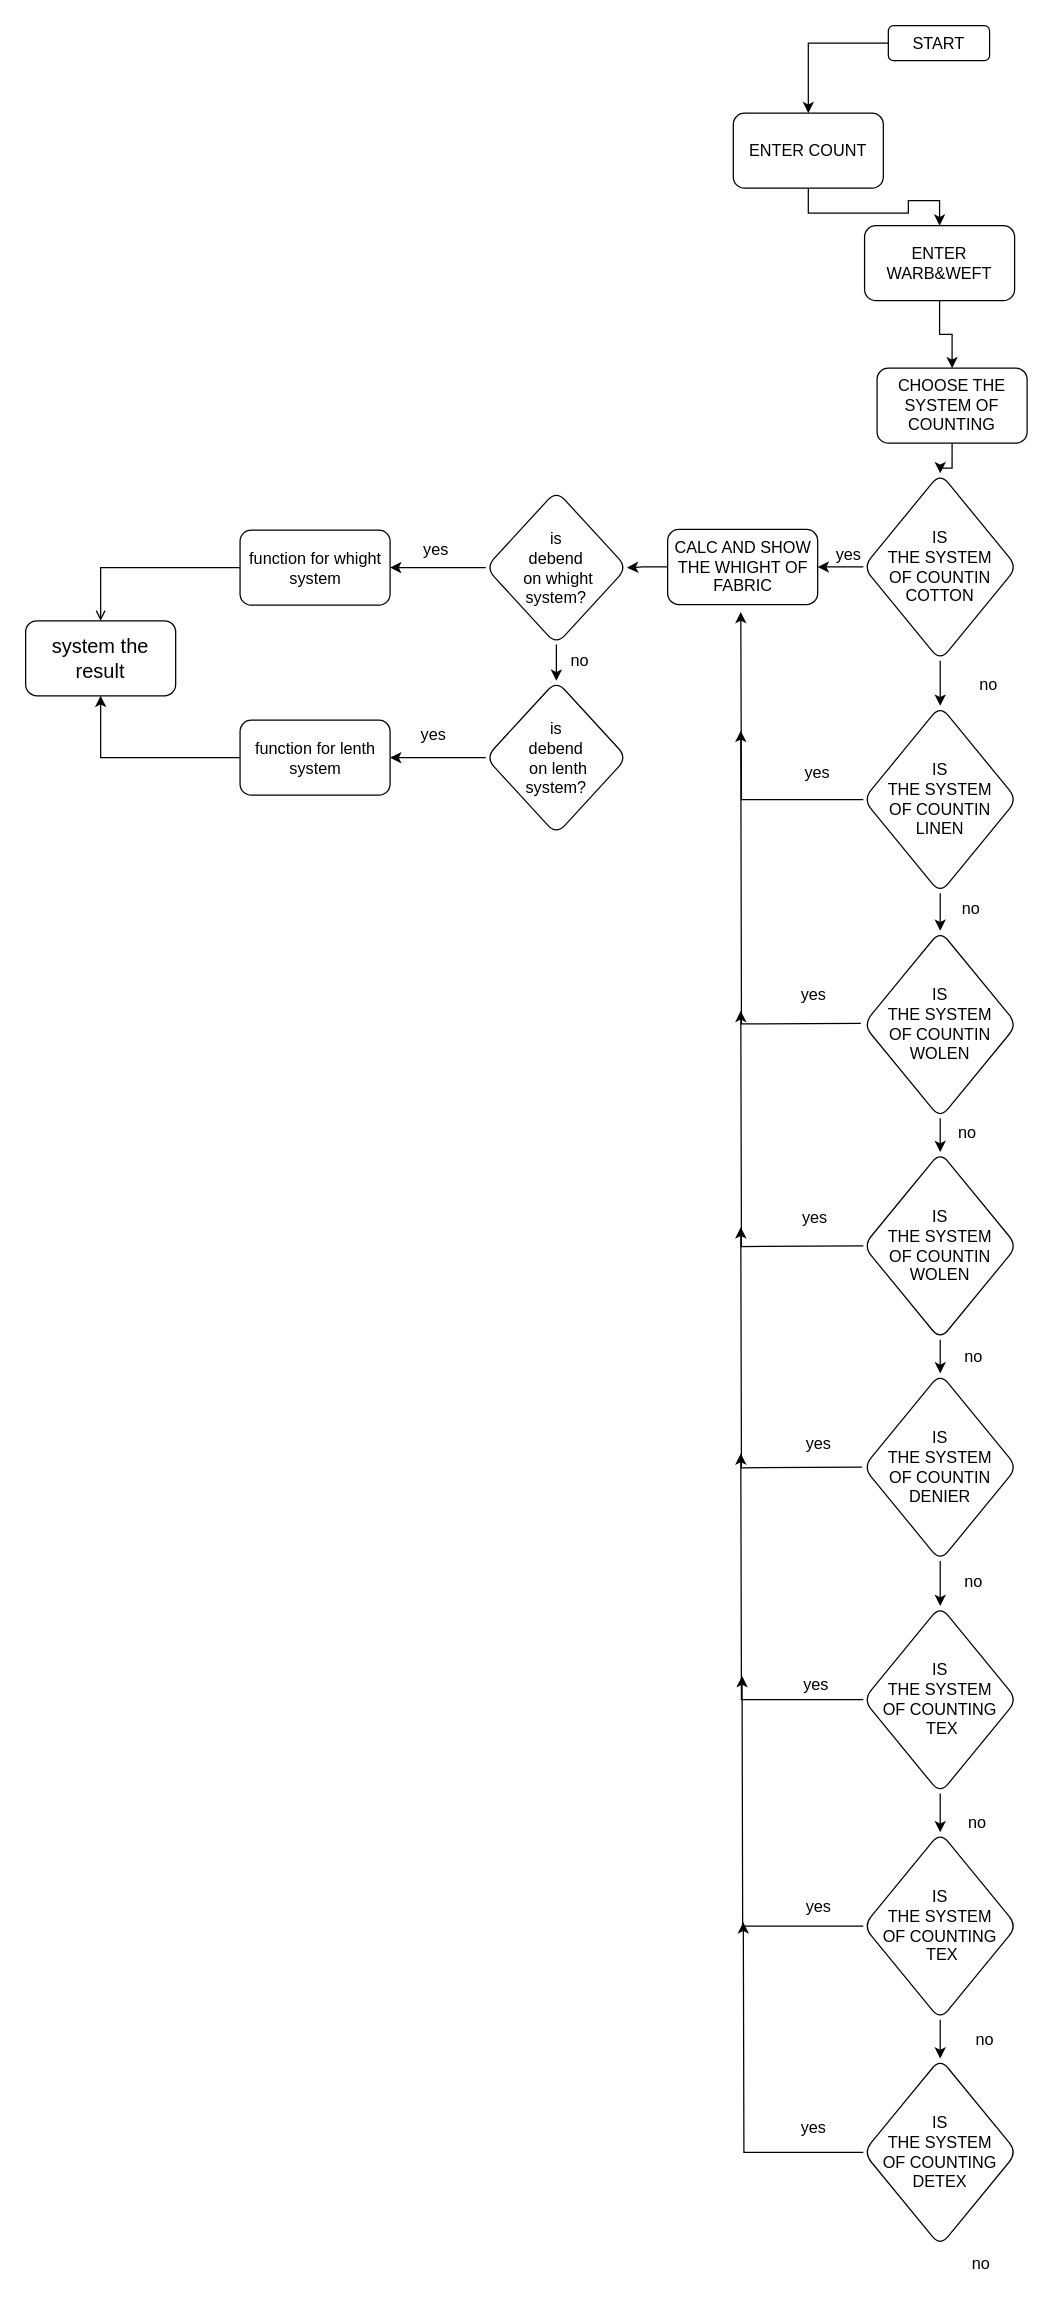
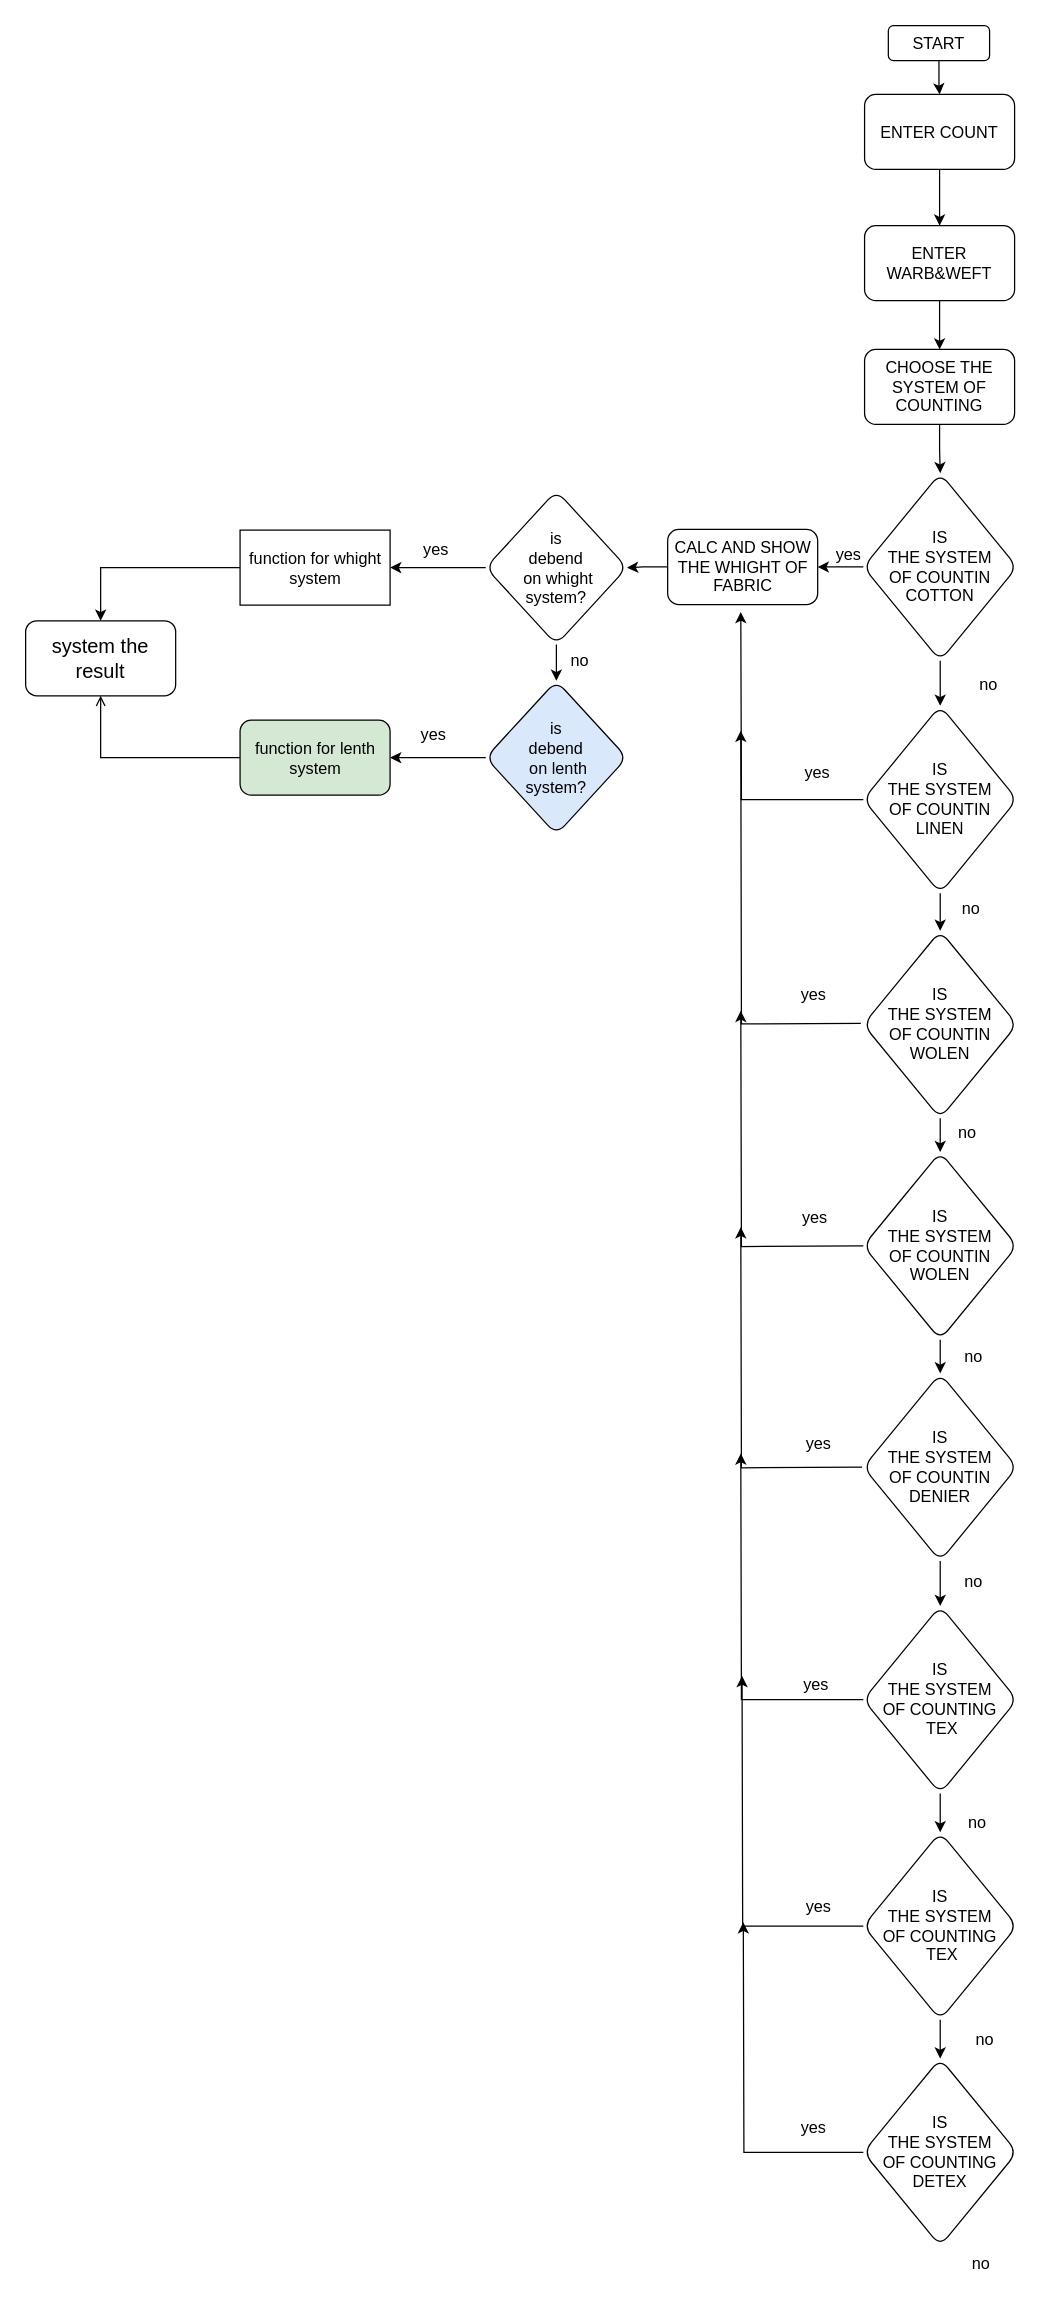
  <mxCell id="0" />
  <mxCell id="1" parent="0" />
  <mxCell id="2" value="" style="edgeStyle=orthogonalEdgeStyle;rounded=0;orthogonalLoop=1;jettySize=auto;html=1;fontSize=13;" edge="1" parent="1" source="3" target="5"><mxGeometry relative="1" as="geometry" /></mxCell>
  <mxCell id="3" value="&lt;font style=&quot;font-size: 13px;&quot;&gt;START&lt;/font&gt;" style="rounded=1;whiteSpace=wrap;html=1;" vertex="1" parent="1"><mxGeometry x="710" y="20" width="81" height="28" as="geometry" /></mxCell>
  <mxCell id="4" value="" style="edgeStyle=orthogonalEdgeStyle;rounded=0;orthogonalLoop=1;jettySize=auto;html=1;fontSize=13;" edge="1" parent="1" source="5" target="7"><mxGeometry relative="1" as="geometry" /></mxCell>
- <mxCell id="5" value="ENTER COUNT" style="rounded=1;whiteSpace=wrap;html=1;fontSize=13;" vertex="1" parent="1"><mxGeometry x="586" y="90" width="120" height="60" as="geometry" /></mxCell>
+ <mxCell id="5" value="ENTER COUNT" style="rounded=1;whiteSpace=wrap;html=1;fontSize=13;" vertex="1" parent="1"><mxGeometry x="691" y="75" width="120" height="60" as="geometry" /></mxCell>
  <mxCell id="6" value="" style="edgeStyle=orthogonalEdgeStyle;rounded=0;orthogonalLoop=1;jettySize=auto;html=1;fontSize=13;" edge="1" parent="1" source="7" target="9"><mxGeometry relative="1" as="geometry" /></mxCell>
  <mxCell id="7" value="ENTER WARB&amp;amp;WEFT" style="whiteSpace=wrap;html=1;fontSize=13;rounded=1;" vertex="1" parent="1"><mxGeometry x="691" y="180" width="120" height="60" as="geometry" /></mxCell>
  <mxCell id="8" value="" style="edgeStyle=orthogonalEdgeStyle;rounded=0;orthogonalLoop=1;jettySize=auto;html=1;fontSize=13;" edge="1" parent="1" source="9" target="12"><mxGeometry relative="1" as="geometry" /></mxCell>
- <mxCell id="9" value="CHOOSE THE SYSTEM OF COUNTING" style="whiteSpace=wrap;html=1;fontSize=13;rounded=1;" vertex="1" parent="1"><mxGeometry x="701" y="294" width="120" height="60" as="geometry" /></mxCell>
+ <mxCell id="9" value="CHOOSE THE SYSTEM OF COUNTING" style="whiteSpace=wrap;html=1;fontSize=13;rounded=1;" vertex="1" parent="1"><mxGeometry x="691" y="279" width="120" height="60" as="geometry" /></mxCell>
  <mxCell id="10" value="" style="edgeStyle=orthogonalEdgeStyle;rounded=0;orthogonalLoop=1;jettySize=auto;html=1;fontSize=13;" edge="1" parent="1" source="12" target="14"><mxGeometry relative="1" as="geometry" /></mxCell>
  <mxCell id="11" value="" style="edgeStyle=orthogonalEdgeStyle;rounded=0;orthogonalLoop=1;jettySize=auto;html=1;fontSize=13;" edge="1" parent="1" source="12" target="17"><mxGeometry relative="1" as="geometry" /></mxCell>
  <mxCell id="12" value="IS &lt;br&gt;THE SYSTEM &lt;br&gt;OF COUNTIN COTTON" style="rhombus;whiteSpace=wrap;html=1;fontSize=13;rounded=1;" vertex="1" parent="1"><mxGeometry x="690" y="378" width="123" height="150" as="geometry" /></mxCell>
  <mxCell id="13" value="" style="edgeStyle=orthogonalEdgeStyle;rounded=0;orthogonalLoop=1;jettySize=auto;html=1;fontSize=13;" edge="1" parent="1" source="14" target="37"><mxGeometry relative="1" as="geometry" /></mxCell>
  <mxCell id="14" value="CALC AND SHOW THE WHIGHT OF FABRIC" style="whiteSpace=wrap;html=1;fontSize=13;rounded=1;" vertex="1" parent="1"><mxGeometry x="533.5" y="423" width="120" height="60" as="geometry" /></mxCell>
  <mxCell id="15" style="edgeStyle=orthogonalEdgeStyle;rounded=0;orthogonalLoop=1;jettySize=auto;html=1;fontSize=13;" edge="1" parent="1" source="17"><mxGeometry relative="1" as="geometry"><mxPoint x="592" y="489" as="targetPoint" /></mxGeometry></mxCell>
  <mxCell id="16" value="" style="edgeStyle=orthogonalEdgeStyle;rounded=0;orthogonalLoop=1;jettySize=auto;html=1;fontSize=13;" edge="1" parent="1" source="17" target="20"><mxGeometry relative="1" as="geometry" /></mxCell>
  <mxCell id="17" value="IS &lt;br&gt;THE SYSTEM &lt;br&gt;OF COUNTIN LINEN" style="rhombus;whiteSpace=wrap;html=1;fontSize=13;rounded=1;" vertex="1" parent="1"><mxGeometry x="690" y="564" width="123" height="150" as="geometry" /></mxCell>
  <mxCell id="18" style="edgeStyle=orthogonalEdgeStyle;rounded=0;orthogonalLoop=1;jettySize=auto;html=1;fontSize=13;" edge="1" parent="1"><mxGeometry relative="1" as="geometry"><mxPoint x="592" y="584" as="targetPoint" /><mxPoint x="688" y="818" as="sourcePoint" /></mxGeometry></mxCell>
  <mxCell id="19" value="" style="edgeStyle=orthogonalEdgeStyle;rounded=0;orthogonalLoop=1;jettySize=auto;html=1;fontSize=13;" edge="1" parent="1" source="20" target="23"><mxGeometry relative="1" as="geometry" /></mxCell>
  <mxCell id="20" value="IS &lt;br&gt;THE SYSTEM &lt;br&gt;OF COUNTIN WOLEN" style="rhombus;whiteSpace=wrap;html=1;fontSize=13;rounded=1;" vertex="1" parent="1"><mxGeometry x="690" y="744" width="123" height="150" as="geometry" /></mxCell>
  <mxCell id="21" style="edgeStyle=orthogonalEdgeStyle;rounded=0;orthogonalLoop=1;jettySize=auto;html=1;fontSize=13;" edge="1" parent="1"><mxGeometry relative="1" as="geometry"><mxPoint x="592" y="808" as="targetPoint" /><mxPoint x="690" y="996" as="sourcePoint" /></mxGeometry></mxCell>
  <mxCell id="22" value="" style="edgeStyle=orthogonalEdgeStyle;rounded=0;orthogonalLoop=1;jettySize=auto;html=1;fontSize=13;" edge="1" parent="1" source="23" target="26"><mxGeometry relative="1" as="geometry" /></mxCell>
  <mxCell id="23" value="IS &lt;br&gt;THE SYSTEM &lt;br&gt;OF COUNTIN WOLEN" style="rhombus;whiteSpace=wrap;html=1;fontSize=13;rounded=1;" vertex="1" parent="1"><mxGeometry x="690" y="921" width="123" height="150" as="geometry" /></mxCell>
  <mxCell id="24" style="edgeStyle=orthogonalEdgeStyle;rounded=0;orthogonalLoop=1;jettySize=auto;html=1;fontSize=13;" edge="1" parent="1"><mxGeometry relative="1" as="geometry"><mxPoint x="592" y="981" as="targetPoint" /><mxPoint x="689" y="1173" as="sourcePoint" /></mxGeometry></mxCell>
  <mxCell id="25" value="" style="edgeStyle=orthogonalEdgeStyle;rounded=0;orthogonalLoop=1;jettySize=auto;html=1;fontSize=13;" edge="1" parent="1" source="26" target="29"><mxGeometry relative="1" as="geometry" /></mxCell>
  <mxCell id="26" value="IS &lt;br&gt;THE SYSTEM &lt;br&gt;OF COUNTIN DENIER" style="rhombus;whiteSpace=wrap;html=1;fontSize=13;rounded=1;" vertex="1" parent="1"><mxGeometry x="690" y="1098" width="123" height="150" as="geometry" /></mxCell>
  <mxCell id="27" style="edgeStyle=orthogonalEdgeStyle;rounded=0;orthogonalLoop=1;jettySize=auto;html=1;fontSize=13;" edge="1" parent="1" source="29"><mxGeometry relative="1" as="geometry"><mxPoint x="592" y="1162" as="targetPoint" /></mxGeometry></mxCell>
  <mxCell id="28" value="" style="edgeStyle=orthogonalEdgeStyle;rounded=0;orthogonalLoop=1;jettySize=auto;html=1;fontSize=13;" edge="1" parent="1" source="29" target="32"><mxGeometry relative="1" as="geometry" /></mxCell>
  <mxCell id="29" value="IS &lt;br&gt;THE SYSTEM &lt;br&gt;OF COUNTING&lt;br&gt;&amp;nbsp;TEX" style="rhombus;whiteSpace=wrap;html=1;fontSize=13;rounded=1;" vertex="1" parent="1"><mxGeometry x="690" y="1284" width="123" height="150" as="geometry" /></mxCell>
  <mxCell id="30" style="edgeStyle=orthogonalEdgeStyle;rounded=0;orthogonalLoop=1;jettySize=auto;html=1;fontSize=13;" edge="1" parent="1" source="32"><mxGeometry relative="1" as="geometry"><mxPoint x="593" y="1340" as="targetPoint" /></mxGeometry></mxCell>
  <mxCell id="31" value="" style="edgeStyle=orthogonalEdgeStyle;rounded=0;orthogonalLoop=1;jettySize=auto;html=1;fontSize=13;" edge="1" parent="1" source="32" target="34"><mxGeometry relative="1" as="geometry" /></mxCell>
  <mxCell id="32" value="IS &lt;br&gt;THE SYSTEM &lt;br&gt;OF COUNTING&lt;br&gt;&amp;nbsp;TEX" style="rhombus;whiteSpace=wrap;html=1;fontSize=13;rounded=1;" vertex="1" parent="1"><mxGeometry x="690" y="1465" width="123" height="150" as="geometry" /></mxCell>
  <mxCell id="33" style="edgeStyle=orthogonalEdgeStyle;rounded=0;orthogonalLoop=1;jettySize=auto;html=1;fontSize=13;" edge="1" parent="1" source="34"><mxGeometry relative="1" as="geometry"><mxPoint x="594" y="1537" as="targetPoint" /></mxGeometry></mxCell>
  <mxCell id="34" value="IS &lt;br&gt;THE SYSTEM &lt;br&gt;OF COUNTING&lt;br&gt;DETEX" style="rhombus;whiteSpace=wrap;html=1;fontSize=13;rounded=1;" vertex="1" parent="1"><mxGeometry x="690" y="1646" width="123" height="150" as="geometry" /></mxCell>
  <mxCell id="35" value="" style="edgeStyle=orthogonalEdgeStyle;rounded=0;orthogonalLoop=1;jettySize=auto;html=1;fontSize=13;" edge="1" parent="1" source="37" target="39"><mxGeometry relative="1" as="geometry" /></mxCell>
  <mxCell id="36" value="" style="edgeStyle=orthogonalEdgeStyle;rounded=0;orthogonalLoop=1;jettySize=auto;html=1;fontSize=13;" edge="1" parent="1" source="37" target="41"><mxGeometry relative="1" as="geometry" /></mxCell>
  <mxCell id="37" value="is &lt;br&gt;debend&lt;br&gt;&amp;nbsp;on whight &lt;br&gt;system?" style="rhombus;whiteSpace=wrap;html=1;fontSize=13;rounded=1;" vertex="1" parent="1"><mxGeometry x="388" y="392" width="113" height="123" as="geometry" /></mxCell>
  <mxCell id="38" value="" style="edgeStyle=orthogonalEdgeStyle;rounded=0;orthogonalLoop=1;jettySize=auto;html=1;fontSize=13;" edge="1" parent="1" source="39" target="43"><mxGeometry relative="1" as="geometry" /></mxCell>
- <mxCell id="39" value="is &lt;br&gt;debend&lt;br&gt;&amp;nbsp;on lenth&lt;br&gt;system?" style="rhombus;whiteSpace=wrap;html=1;fontSize=13;rounded=1;" vertex="1" parent="1"><mxGeometry x="388" y="544" width="113" height="123" as="geometry" /></mxCell>
- <mxCell id="40" value="" style="edgeStyle=orthogonalEdgeStyle;rounded=0;orthogonalLoop=1;jettySize=auto;html=1;fontSize=13;endArrow=open;" edge="1" parent="1" source="41" target="63"><mxGeometry relative="1" as="geometry" /></mxCell>
- <mxCell id="41" value="function for whight system" style="whiteSpace=wrap;html=1;fontSize=13;rounded=1;" vertex="1" parent="1"><mxGeometry x="191.5" y="423.5" width="120" height="60" as="geometry" /></mxCell>
- <mxCell id="42" style="edgeStyle=orthogonalEdgeStyle;rounded=0;orthogonalLoop=1;jettySize=auto;html=1;fontSize=13;" edge="1" parent="1" source="43" target="63"><mxGeometry relative="1" as="geometry" /></mxCell>
- <mxCell id="43" value="function for lenth system" style="whiteSpace=wrap;html=1;fontSize=13;rounded=1;" vertex="1" parent="1"><mxGeometry x="191.5" y="575.5" width="120" height="60" as="geometry" /></mxCell>
+ <mxCell id="39" value="is &lt;br&gt;debend&lt;br&gt;&amp;nbsp;on lenth&lt;br&gt;system?" style="rhombus;whiteSpace=wrap;html=1;fontSize=13;rounded=1;fillColor=#dae8fc;" vertex="1" parent="1"><mxGeometry x="388" y="544" width="113" height="123" as="geometry" /></mxCell>
+ <mxCell id="40" value="" style="edgeStyle=orthogonalEdgeStyle;rounded=0;orthogonalLoop=1;jettySize=auto;html=1;fontSize=13;" edge="1" parent="1" source="41" target="63"><mxGeometry relative="1" as="geometry" /></mxCell>
+ <mxCell id="41" value="function for whight system" style="whiteSpace=wrap;html=1;fontSize=13;rounded=0;" vertex="1" parent="1"><mxGeometry x="191.5" y="423.5" width="120" height="60" as="geometry" /></mxCell>
+ <mxCell id="42" style="edgeStyle=orthogonalEdgeStyle;rounded=0;orthogonalLoop=1;jettySize=auto;html=1;fontSize=13;endArrow=open;" edge="1" parent="1" source="43" target="63"><mxGeometry relative="1" as="geometry" /></mxCell>
+ <mxCell id="43" value="function for lenth system" style="whiteSpace=wrap;html=1;fontSize=13;rounded=1;fillColor=#d5e8d4;" vertex="1" parent="1"><mxGeometry x="191.5" y="575.5" width="120" height="60" as="geometry" /></mxCell>
  <mxCell id="44" value="yes" style="text;html=1;align=center;verticalAlign=middle;resizable=0;points=[];autosize=1;strokeColor=none;fillColor=none;fontSize=13;" vertex="1" parent="1"><mxGeometry x="328" y="424" width="39" height="29" as="geometry" /></mxCell>
  <mxCell id="45" value="yes" style="text;html=1;align=center;verticalAlign=middle;resizable=0;points=[];autosize=1;strokeColor=none;fillColor=none;fontSize=13;" vertex="1" parent="1"><mxGeometry x="658" y="428" width="39" height="29" as="geometry" /></mxCell>
  <mxCell id="46" value="yes" style="text;html=1;align=center;verticalAlign=middle;resizable=0;points=[];autosize=1;strokeColor=none;fillColor=none;fontSize=13;" vertex="1" parent="1"><mxGeometry x="633" y="602" width="39" height="29" as="geometry" /></mxCell>
  <mxCell id="47" value="yes" style="text;html=1;align=center;verticalAlign=middle;resizable=0;points=[];autosize=1;strokeColor=none;fillColor=none;fontSize=13;" vertex="1" parent="1"><mxGeometry x="630" y="780" width="39" height="29" as="geometry" /></mxCell>
  <mxCell id="48" value="yes" style="text;html=1;align=center;verticalAlign=middle;resizable=0;points=[];autosize=1;strokeColor=none;fillColor=none;fontSize=13;" vertex="1" parent="1"><mxGeometry x="631" y="958" width="39" height="29" as="geometry" /></mxCell>
  <mxCell id="49" value="yes" style="text;html=1;align=center;verticalAlign=middle;resizable=0;points=[];autosize=1;strokeColor=none;fillColor=none;fontSize=13;" vertex="1" parent="1"><mxGeometry x="634" y="1139" width="39" height="29" as="geometry" /></mxCell>
  <mxCell id="50" value="yes" style="text;html=1;align=center;verticalAlign=middle;resizable=0;points=[];autosize=1;strokeColor=none;fillColor=none;fontSize=13;" vertex="1" parent="1"><mxGeometry x="632" y="1332" width="39" height="29" as="geometry" /></mxCell>
  <mxCell id="51" value="yes" style="text;html=1;align=center;verticalAlign=middle;resizable=0;points=[];autosize=1;strokeColor=none;fillColor=none;fontSize=13;" vertex="1" parent="1"><mxGeometry x="634" y="1509" width="39" height="29" as="geometry" /></mxCell>
  <mxCell id="52" value="yes" style="text;html=1;align=center;verticalAlign=middle;resizable=0;points=[];autosize=1;strokeColor=none;fillColor=none;fontSize=13;" vertex="1" parent="1"><mxGeometry x="630" y="1686" width="39" height="29" as="geometry" /></mxCell>
  <mxCell id="53" value="yes" style="text;html=1;align=center;verticalAlign=middle;resizable=0;points=[];autosize=1;strokeColor=none;fillColor=none;fontSize=13;" vertex="1" parent="1"><mxGeometry x="326" y="572" width="39" height="29" as="geometry" /></mxCell>
  <mxCell id="54" value="no" style="text;html=1;align=center;verticalAlign=middle;resizable=0;points=[];autosize=1;strokeColor=none;fillColor=none;fontSize=13;" vertex="1" parent="1"><mxGeometry x="773" y="532" width="33" height="29" as="geometry" /></mxCell>
  <mxCell id="55" value="no" style="text;html=1;align=center;verticalAlign=middle;resizable=0;points=[];autosize=1;strokeColor=none;fillColor=none;fontSize=13;" vertex="1" parent="1"><mxGeometry x="759" y="711" width="33" height="29" as="geometry" /></mxCell>
  <mxCell id="56" value="no" style="text;html=1;align=center;verticalAlign=middle;resizable=0;points=[];autosize=1;strokeColor=none;fillColor=none;fontSize=13;" vertex="1" parent="1"><mxGeometry x="756" y="890" width="33" height="29" as="geometry" /></mxCell>
  <mxCell id="57" value="no" style="text;html=1;align=center;verticalAlign=middle;resizable=0;points=[];autosize=1;strokeColor=none;fillColor=none;fontSize=13;" vertex="1" parent="1"><mxGeometry x="761" y="1069" width="33" height="29" as="geometry" /></mxCell>
  <mxCell id="58" value="no" style="text;html=1;align=center;verticalAlign=middle;resizable=0;points=[];autosize=1;strokeColor=none;fillColor=none;fontSize=13;" vertex="1" parent="1"><mxGeometry x="761" y="1249" width="33" height="29" as="geometry" /></mxCell>
  <mxCell id="59" value="no" style="text;html=1;align=center;verticalAlign=middle;resizable=0;points=[];autosize=1;strokeColor=none;fillColor=none;fontSize=13;" vertex="1" parent="1"><mxGeometry x="764" y="1442" width="33" height="29" as="geometry" /></mxCell>
  <mxCell id="60" value="no" style="text;html=1;align=center;verticalAlign=middle;resizable=0;points=[];autosize=1;strokeColor=none;fillColor=none;fontSize=13;" vertex="1" parent="1"><mxGeometry x="770" y="1616" width="33" height="29" as="geometry" /></mxCell>
  <mxCell id="61" value="no" style="text;html=1;align=center;verticalAlign=middle;resizable=0;points=[];autosize=1;strokeColor=none;fillColor=none;fontSize=13;" vertex="1" parent="1"><mxGeometry x="767" y="1795" width="33" height="29" as="geometry" /></mxCell>
  <mxCell id="62" value="no" style="text;html=1;align=center;verticalAlign=middle;resizable=0;points=[];autosize=1;strokeColor=none;fillColor=none;fontSize=13;" vertex="1" parent="1"><mxGeometry x="446" y="513" width="33" height="29" as="geometry" /></mxCell>
  <mxCell id="63" value="&lt;font style=&quot;font-size: 16px;&quot;&gt;system the result&lt;/font&gt;" style="whiteSpace=wrap;html=1;fontSize=13;rounded=1;" vertex="1" parent="1"><mxGeometry x="20" y="496" width="120" height="60" as="geometry" /></mxCell>
